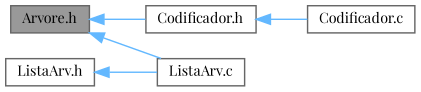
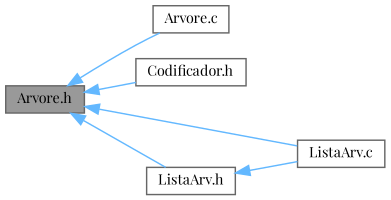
  digraph {
    fontname="Playfair Display"
    rankdir=LR
    node [color=grey40 fillcolor=white fontname="Playfair Display" fontsize=10 shape=box style=filled]
    edge [color=steelblue1 dir=back fontname="Playfair Display" fontsize=10 labelfontname=Helvetica labelfontsize=10 style=solid]
    n1 [color=gray40 fillcolor=grey60 fontcolor=black height=0.2 label="Arvore.h" width=0.4]
+   n2 [height=0.2 label="Arvore.c" width=0.4]
    n3 [height=0.2 label="Codificador.h" width=0.4]
    n4 [height=0.2 label="ListaArv.c" width=0.4]
    n5 [height=0.2 label="ListaArv.h" width=0.4]
-   n6 [height=0.2 label="Codificador.c" width=0.4]
+   n1 -> n2
    n1 -> n3
    n1 -> n4
-   n3 -> n6
+   n1 -> n5
    n5 -> n4
  }
